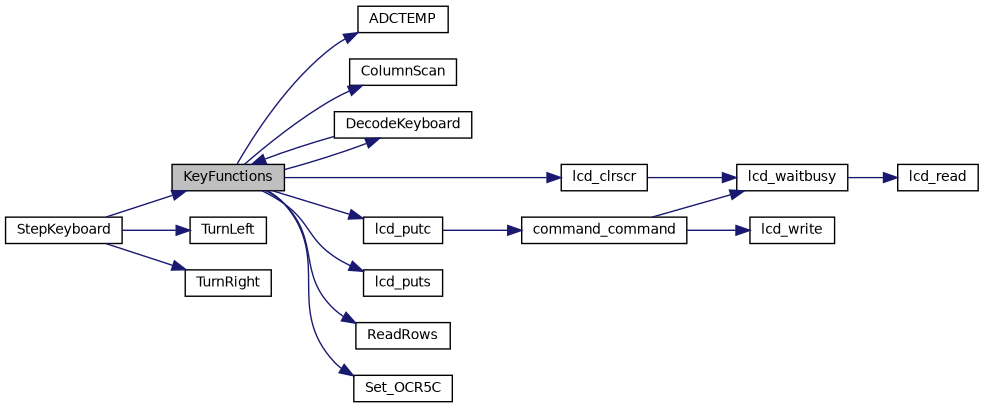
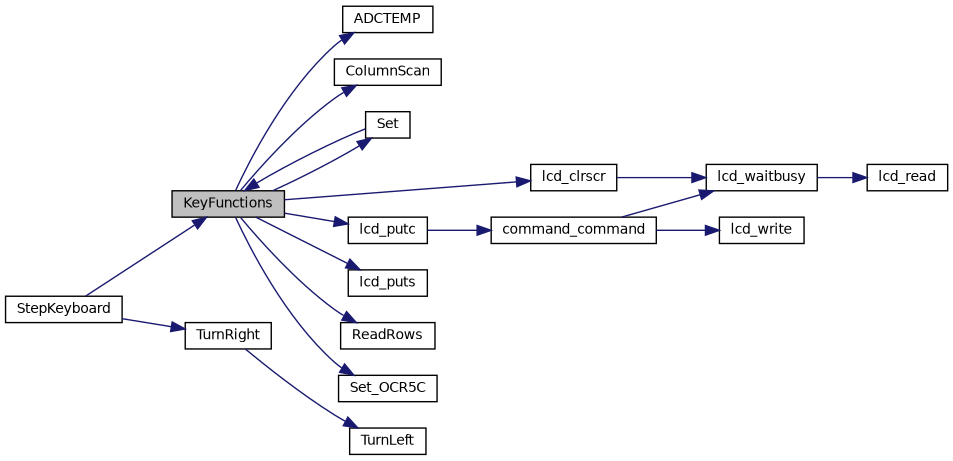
  digraph {
    rankdir=LR
    node [color=black fillcolor=white fontname=Helvetica fontsize=10 shape=record style=filled]
    edge [color=midnightblue fontname=Helvetica fontsize=10 labelfontname=Helvetica labelfontsize=10 style=solid]
    n1 [fillcolor=grey75 fontcolor=black height=0.2 label=KeyFunctions width=0.4]
    n2 [height=0.2 label=ADCTEMP width=0.4]
    n3 [height=0.2 label=ColumnScan width=0.4]
-   n4 [height=0.2 label=DecodeKeyboard width=0.4]
+   n4 [height=0.2 label=Set width=0.4]
    n5 [height=0.2 label=lcd_clrscr width=0.4]
    n6 [height=0.2 label=lcd_putc width=0.4]
    n7 [height=0.2 label=lcd_puts width=0.4]
    n8 [height=0.2 label=ReadRows width=0.4]
    n9 [height=0.2 label=Set_OCR5C width=0.4]
    n10 [height=0.2 label=lcd_waitbusy width=0.4]
    n11 [height=0.2 label=command_command width=0.4]
    n12 [height=0.2 label=StepKeyboard width=0.4]
    n13 [height=0.2 label=TurnLeft width=0.4]
    n14 [height=0.2 label=TurnRight width=0.4]
    n15 [height=0.2 label=lcd_read width=0.4]
    n16 [height=0.2 label=lcd_write width=0.4]
    n1 -> n2
    n1 -> n3
    n1 -> n4
    n1 -> n5
    n1 -> n6
    n1 -> n7
    n1 -> n8
    n1 -> n9
    n4 -> n1
    n5 -> n10
    n6 -> n11
    n10 -> n15
    n11 -> n10
    n11 -> n16
    n12 -> n1
-   n12 -> n13
+   n14 -> n13
    n12 -> n14
  }
